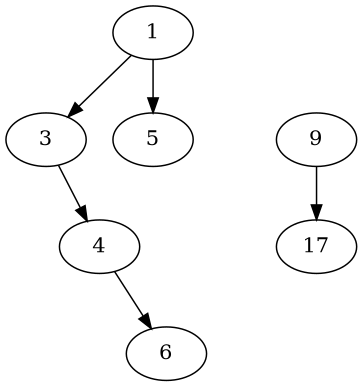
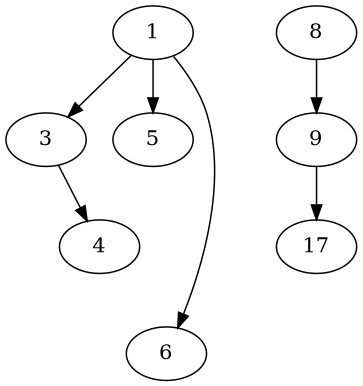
  digraph {
    n1 [label=" 1 "]
    n2 [label=" 3 "]
    n3 [label=" 5 "]
    n4 [label=" 4 "]
    n5 [label=" 6 "]
+   n6 [label=" 8 "]
    n7 [label=" 9 "]
    n8 [label=17]
    n1 -> n2
    n1 -> n3
    n2 -> n4
-   n4 -> n5
+   n1 -> n5
+   n6 -> n7
    n7 -> n8
  }
